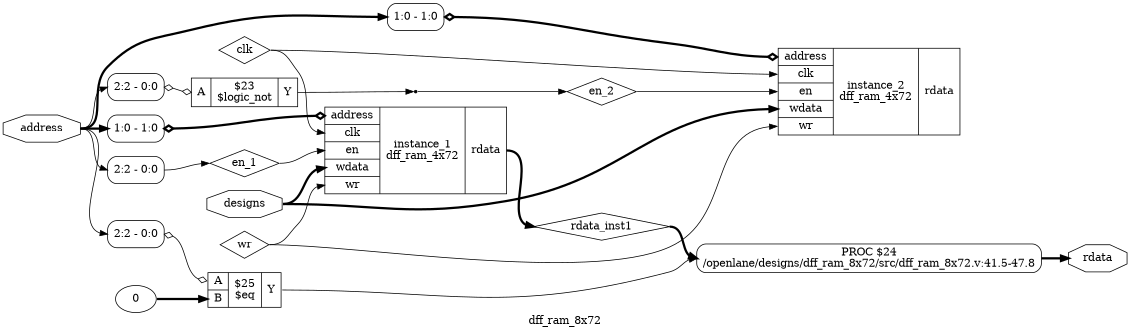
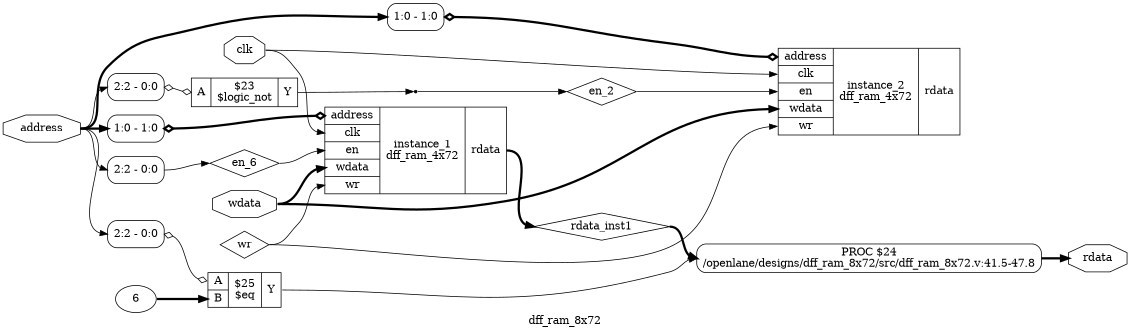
  digraph {
    label=dff_ram_8x72
    rankdir=LR
    remincross=true
    node [color=black fontcolor=black shape=record]
    edge [color=black fontcolor=black headport=w tailport=e]
    n1 [label=en_2 shape=diamond]
    n2 [label="{{<p11> address|<p13> clk|<p18> en|<p10> wdata|<p12> wr}|instance_2\ndff_ram_4x72|{<p9> rdata}}" color="" fontcolor=""]
-   n3 [label=en_1 shape=diamond]
+   n3 [label=en_6 shape=diamond]
    n4 [label="{{<p11> address|<p13> clk|<p18> en|<p10> wdata|<p12> wr}|instance_1\ndff_ram_4x72|{<p9> rdata}}" color="" fontcolor=""]
    n5 [label=rdata_inst1 shape=diamond]
    n6 [label="PROC $24\n/openlane/designs/dff_ram_8x72/src/dff_ram_8x72.v:41.5-47.8" shape=box style=rounded color="" fontcolor=""]
    n7 [label=rdata shape=octagon]
-   n8 [label=designs shape=octagon]
+   n8 [label=wdata shape=octagon]
    n9 [label=address shape=octagon]
    n10 [label="<s0> 2:2 - 0:0 " style=rounded]
    n11 [label="<s0> 1:0 - 1:0 " style=rounded]
    n12 [label="<s0> 1:0 - 1:0 " style=rounded]
    n13 [label="<s0> 2:2 - 0:0 " style=rounded]
    n14 [label="<s0> 2:2 - 0:0 " style=rounded]
    n15 [label="{{<p14> A|<p15> B}|$25\n$eq|{<p16> Y}}" color="" fontcolor=""]
    n16 [label="{{<p14> A}|$23\n$logic_not|{<p16> Y}}" color="" fontcolor=""]
    n17 [label=wr shape=diamond]
-   n18 [label=clk shape=diamond]
-   n19 [label=0 color="" fontcolor="" shape=""]
+   n18 [label=clk shape=octagon]
+   n19 [label=6 color="" fontcolor="" shape=""]
    x7 [shape=point color="" fontcolor=""]
    n1 -> n2 [headport="p18:w"]
    n3 -> n4 [headport="p18:w"]
    n4 -> n5 [style="setlinewidth(3)" tailport="p9:e"]
    n5 -> n6 [style="setlinewidth(3)"]
    n6 -> n7 [style="setlinewidth(3)"]
    n8 -> n2 [headport="p10:w" style="setlinewidth(3)"]
    n8 -> n4 [headport="p10:w" style="setlinewidth(3)"]
    n9 -> n10 [headport="s0:w"]
    n9 -> n11 [headport="s0:w" style="setlinewidth(3)"]
    n9 -> n12 [headport="s0:w" style="setlinewidth(3)"]
    n9 -> n13 [headport="s0:w"]
    n9 -> n14 [headport="s0:w"]
    n10 -> n15 [arrowhead=odiamond arrowtail=odiamond dir=both headport="p14:w"]
    n11 -> n2 [arrowhead=odiamond arrowtail=odiamond dir=both headport="p11:w" style="setlinewidth(3)"]
    n12 -> n4 [arrowhead=odiamond arrowtail=odiamond dir=both headport="p11:w" style="setlinewidth(3)"]
    n13 -> n16 [arrowhead=odiamond arrowtail=odiamond dir=both headport="p14:w"]
    n14 -> n3
    n15 -> n6 [tailport="p16:e"]
    n16 -> x7 [tailport="p16:e"]
    n17 -> n2 [headport="p12:w"]
    n17 -> n4 [headport="p12:w"]
    n18 -> n2 [headport="p13:w"]
    n18 -> n4 [headport="p13:w"]
    n19 -> n15 [headport="p15:w" style="setlinewidth(3)"]
    x7 -> n1
  }
